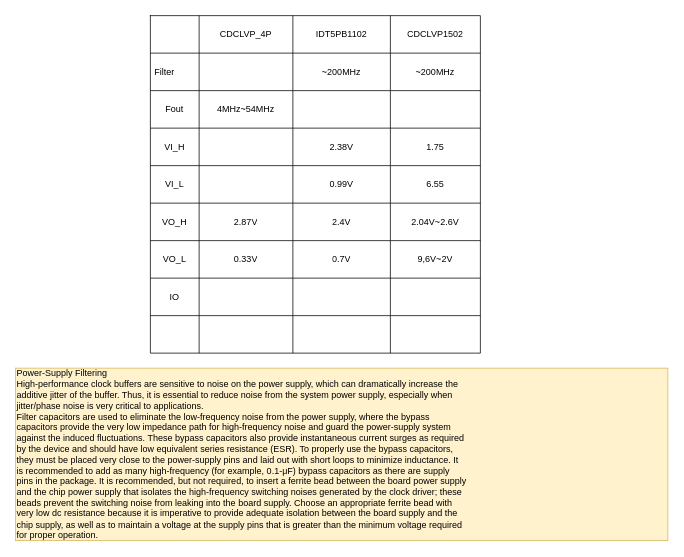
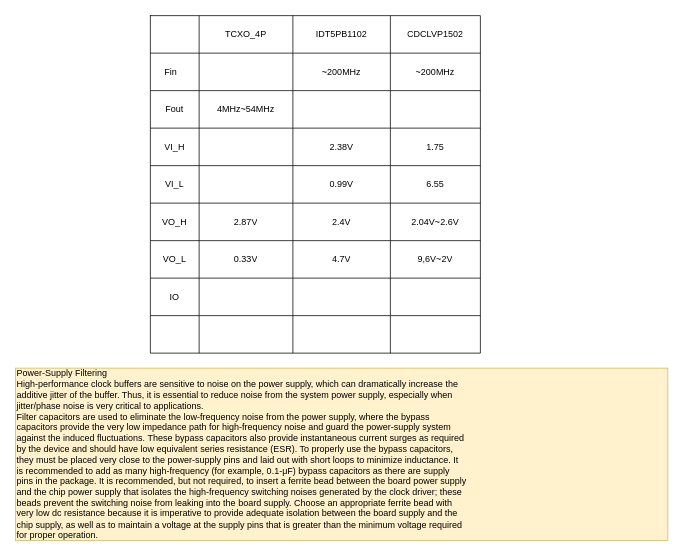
  <mxCell id="0" />
  <mxCell id="1" parent="0" />
  <mxCell id="2" value="" style="shape=table;startSize=0;container=1;collapsible=0;childLayout=tableLayout;" vertex="1" parent="1"><mxGeometry x="200" y="20" width="440" height="450" as="geometry" /></mxCell>
  <mxCell id="3" value="" style="shape=tableRow;horizontal=0;startSize=0;swimlaneHead=0;swimlaneBody=0;strokeColor=inherit;top=0;left=0;bottom=0;right=0;collapsible=0;dropTarget=0;fillColor=none;points=[[0,0.5],[1,0.5]];portConstraint=eastwest;" vertex="1" parent="2"><mxGeometry width="440" height="50" as="geometry" /></mxCell>
  <mxCell id="4" value="" style="shape=partialRectangle;html=1;whiteSpace=wrap;connectable=0;strokeColor=inherit;overflow=hidden;fillColor=none;top=0;left=0;bottom=0;right=0;pointerEvents=1;" vertex="1" parent="3"><mxGeometry width="65" height="50" as="geometry"><mxRectangle width="65" height="50" as="alternateBounds" /></mxGeometry></mxCell>
- <mxCell id="5" value="CDCLVP_4P" style="shape=partialRectangle;html=1;whiteSpace=wrap;connectable=0;strokeColor=inherit;overflow=hidden;fillColor=none;top=0;left=0;bottom=0;right=0;pointerEvents=1;" vertex="1" parent="3"><mxGeometry x="65" width="125" height="50" as="geometry"><mxRectangle width="125" height="50" as="alternateBounds" /></mxGeometry></mxCell>
+ <mxCell id="5" value="TCXO_4P" style="shape=partialRectangle;html=1;whiteSpace=wrap;connectable=0;strokeColor=inherit;overflow=hidden;fillColor=none;top=0;left=0;bottom=0;right=0;pointerEvents=1;" vertex="1" parent="3"><mxGeometry x="65" width="125" height="50" as="geometry"><mxRectangle width="125" height="50" as="alternateBounds" /></mxGeometry></mxCell>
  <mxCell id="6" value="IDT5PB1102" style="shape=partialRectangle;html=1;whiteSpace=wrap;connectable=0;strokeColor=inherit;overflow=hidden;fillColor=none;top=0;left=0;bottom=0;right=0;pointerEvents=1;" vertex="1" parent="3"><mxGeometry x="190" width="130" height="50" as="geometry"><mxRectangle width="130" height="50" as="alternateBounds" /></mxGeometry></mxCell>
  <mxCell id="7" value="CDCLVP1502" style="shape=partialRectangle;html=1;whiteSpace=wrap;connectable=0;strokeColor=inherit;overflow=hidden;fillColor=none;top=0;left=0;bottom=0;right=0;pointerEvents=1;" vertex="1" parent="3"><mxGeometry x="320" width="120" height="50" as="geometry"><mxRectangle width="120" height="50" as="alternateBounds" /></mxGeometry></mxCell>
  <mxCell id="8" value="" style="shape=tableRow;horizontal=0;startSize=0;swimlaneHead=0;swimlaneBody=0;strokeColor=inherit;top=0;left=0;bottom=0;right=0;collapsible=0;dropTarget=0;fillColor=none;points=[[0,0.5],[1,0.5]];portConstraint=eastwest;" vertex="1" parent="2"><mxGeometry y="50" width="440" height="50" as="geometry" /></mxCell>
- <mxCell id="9" value="Filter&lt;span style=&quot;white-space: pre;&quot;&gt;&#09;&lt;/span&gt;" style="shape=partialRectangle;html=1;whiteSpace=wrap;connectable=0;strokeColor=inherit;overflow=hidden;fillColor=none;top=0;left=0;bottom=0;right=0;pointerEvents=1;" vertex="1" parent="8"><mxGeometry width="65" height="50" as="geometry"><mxRectangle width="65" height="50" as="alternateBounds" /></mxGeometry></mxCell>
+ <mxCell id="9" value="Fin&lt;span style=&quot;white-space: pre;&quot;&gt;&#09;&lt;/span&gt;" style="shape=partialRectangle;html=1;whiteSpace=wrap;connectable=0;strokeColor=inherit;overflow=hidden;fillColor=none;top=0;left=0;bottom=0;right=0;pointerEvents=1;" vertex="1" parent="8"><mxGeometry width="65" height="50" as="geometry"><mxRectangle width="65" height="50" as="alternateBounds" /></mxGeometry></mxCell>
  <mxCell id="10" value="" style="shape=partialRectangle;html=1;whiteSpace=wrap;connectable=0;strokeColor=inherit;overflow=hidden;fillColor=none;top=0;left=0;bottom=0;right=0;pointerEvents=1;" vertex="1" parent="8"><mxGeometry x="65" width="125" height="50" as="geometry"><mxRectangle width="125" height="50" as="alternateBounds" /></mxGeometry></mxCell>
  <mxCell id="11" value="~200MHz" style="shape=partialRectangle;html=1;whiteSpace=wrap;connectable=0;strokeColor=inherit;overflow=hidden;fillColor=none;top=0;left=0;bottom=0;right=0;pointerEvents=1;" vertex="1" parent="8"><mxGeometry x="190" width="130" height="50" as="geometry"><mxRectangle width="130" height="50" as="alternateBounds" /></mxGeometry></mxCell>
  <mxCell id="12" value="~200MHz" style="shape=partialRectangle;html=1;whiteSpace=wrap;connectable=0;strokeColor=inherit;overflow=hidden;fillColor=none;top=0;left=0;bottom=0;right=0;pointerEvents=1;" vertex="1" parent="8"><mxGeometry x="320" width="120" height="50" as="geometry"><mxRectangle width="120" height="50" as="alternateBounds" /></mxGeometry></mxCell>
  <mxCell id="13" value="" style="shape=tableRow;horizontal=0;startSize=0;swimlaneHead=0;swimlaneBody=0;strokeColor=inherit;top=0;left=0;bottom=0;right=0;collapsible=0;dropTarget=0;fillColor=none;points=[[0,0.5],[1,0.5]];portConstraint=eastwest;" vertex="1" parent="2"><mxGeometry y="100" width="440" height="50" as="geometry" /></mxCell>
  <mxCell id="14" value="Fout" style="shape=partialRectangle;html=1;whiteSpace=wrap;connectable=0;strokeColor=inherit;overflow=hidden;fillColor=none;top=0;left=0;bottom=0;right=0;pointerEvents=1;" vertex="1" parent="13"><mxGeometry width="65" height="50" as="geometry"><mxRectangle width="65" height="50" as="alternateBounds" /></mxGeometry></mxCell>
  <mxCell id="15" value="4MHz~54MHz" style="shape=partialRectangle;html=1;whiteSpace=wrap;connectable=0;strokeColor=inherit;overflow=hidden;fillColor=none;top=0;left=0;bottom=0;right=0;pointerEvents=1;" vertex="1" parent="13"><mxGeometry x="65" width="125" height="50" as="geometry"><mxRectangle width="125" height="50" as="alternateBounds" /></mxGeometry></mxCell>
  <mxCell id="16" value="" style="shape=partialRectangle;html=1;whiteSpace=wrap;connectable=0;strokeColor=inherit;overflow=hidden;fillColor=none;top=0;left=0;bottom=0;right=0;pointerEvents=1;" vertex="1" parent="13"><mxGeometry x="190" width="130" height="50" as="geometry"><mxRectangle width="130" height="50" as="alternateBounds" /></mxGeometry></mxCell>
  <mxCell id="17" value="" style="shape=partialRectangle;html=1;whiteSpace=wrap;connectable=0;strokeColor=inherit;overflow=hidden;fillColor=none;top=0;left=0;bottom=0;right=0;pointerEvents=1;" vertex="1" parent="13"><mxGeometry x="320" width="120" height="50" as="geometry"><mxRectangle width="120" height="50" as="alternateBounds" /></mxGeometry></mxCell>
  <mxCell id="18" value="" style="shape=tableRow;horizontal=0;startSize=0;swimlaneHead=0;swimlaneBody=0;strokeColor=inherit;top=0;left=0;bottom=0;right=0;collapsible=0;dropTarget=0;fillColor=none;points=[[0,0.5],[1,0.5]];portConstraint=eastwest;" vertex="1" parent="2"><mxGeometry y="150" width="440" height="50" as="geometry" /></mxCell>
  <mxCell id="19" value="VI_H" style="shape=partialRectangle;html=1;whiteSpace=wrap;connectable=0;strokeColor=inherit;overflow=hidden;fillColor=none;top=0;left=0;bottom=0;right=0;pointerEvents=1;" vertex="1" parent="18"><mxGeometry width="65" height="50" as="geometry"><mxRectangle width="65" height="50" as="alternateBounds" /></mxGeometry></mxCell>
  <mxCell id="20" value="" style="shape=partialRectangle;html=1;whiteSpace=wrap;connectable=0;strokeColor=inherit;overflow=hidden;fillColor=none;top=0;left=0;bottom=0;right=0;pointerEvents=1;" vertex="1" parent="18"><mxGeometry x="65" width="125" height="50" as="geometry"><mxRectangle width="125" height="50" as="alternateBounds" /></mxGeometry></mxCell>
  <mxCell id="21" value="2.38V" style="shape=partialRectangle;html=1;whiteSpace=wrap;connectable=0;strokeColor=inherit;overflow=hidden;fillColor=none;top=0;left=0;bottom=0;right=0;pointerEvents=1;" vertex="1" parent="18"><mxGeometry x="190" width="130" height="50" as="geometry"><mxRectangle width="130" height="50" as="alternateBounds" /></mxGeometry></mxCell>
  <mxCell id="22" value="1.75" style="shape=partialRectangle;html=1;whiteSpace=wrap;connectable=0;strokeColor=inherit;overflow=hidden;fillColor=none;top=0;left=0;bottom=0;right=0;pointerEvents=1;" vertex="1" parent="18"><mxGeometry x="320" width="120" height="50" as="geometry"><mxRectangle width="120" height="50" as="alternateBounds" /></mxGeometry></mxCell>
  <mxCell id="23" value="" style="shape=tableRow;horizontal=0;startSize=0;swimlaneHead=0;swimlaneBody=0;strokeColor=inherit;top=0;left=0;bottom=0;right=0;collapsible=0;dropTarget=0;fillColor=none;points=[[0,0.5],[1,0.5]];portConstraint=eastwest;" vertex="1" parent="2"><mxGeometry y="200" width="440" height="50" as="geometry" /></mxCell>
  <mxCell id="24" value="VI_L" style="shape=partialRectangle;html=1;whiteSpace=wrap;connectable=0;strokeColor=inherit;overflow=hidden;fillColor=none;top=0;left=0;bottom=0;right=0;pointerEvents=1;" vertex="1" parent="23"><mxGeometry width="65" height="50" as="geometry"><mxRectangle width="65" height="50" as="alternateBounds" /></mxGeometry></mxCell>
  <mxCell id="25" value="" style="shape=partialRectangle;html=1;whiteSpace=wrap;connectable=0;strokeColor=inherit;overflow=hidden;fillColor=none;top=0;left=0;bottom=0;right=0;pointerEvents=1;" vertex="1" parent="23"><mxGeometry x="65" width="125" height="50" as="geometry"><mxRectangle width="125" height="50" as="alternateBounds" /></mxGeometry></mxCell>
  <mxCell id="26" value="0.99V" style="shape=partialRectangle;html=1;whiteSpace=wrap;connectable=0;strokeColor=inherit;overflow=hidden;fillColor=none;top=0;left=0;bottom=0;right=0;pointerEvents=1;" vertex="1" parent="23"><mxGeometry x="190" width="130" height="50" as="geometry"><mxRectangle width="130" height="50" as="alternateBounds" /></mxGeometry></mxCell>
  <mxCell id="27" value="6.55" style="shape=partialRectangle;html=1;whiteSpace=wrap;connectable=0;strokeColor=inherit;overflow=hidden;fillColor=none;top=0;left=0;bottom=0;right=0;pointerEvents=1;" vertex="1" parent="23"><mxGeometry x="320" width="120" height="50" as="geometry"><mxRectangle width="120" height="50" as="alternateBounds" /></mxGeometry></mxCell>
  <mxCell id="28" value="" style="shape=tableRow;horizontal=0;startSize=0;swimlaneHead=0;swimlaneBody=0;strokeColor=inherit;top=0;left=0;bottom=0;right=0;collapsible=0;dropTarget=0;fillColor=none;points=[[0,0.5],[1,0.5]];portConstraint=eastwest;" vertex="1" parent="2"><mxGeometry y="250" width="440" height="50" as="geometry" /></mxCell>
  <mxCell id="29" value="VO_H" style="shape=partialRectangle;html=1;whiteSpace=wrap;connectable=0;strokeColor=inherit;overflow=hidden;fillColor=none;top=0;left=0;bottom=0;right=0;pointerEvents=1;" vertex="1" parent="28"><mxGeometry width="65" height="50" as="geometry"><mxRectangle width="65" height="50" as="alternateBounds" /></mxGeometry></mxCell>
  <mxCell id="30" value="2.87V" style="shape=partialRectangle;html=1;whiteSpace=wrap;connectable=0;strokeColor=inherit;overflow=hidden;fillColor=none;top=0;left=0;bottom=0;right=0;pointerEvents=1;" vertex="1" parent="28"><mxGeometry x="65" width="125" height="50" as="geometry"><mxRectangle width="125" height="50" as="alternateBounds" /></mxGeometry></mxCell>
  <mxCell id="31" value="2.4V" style="shape=partialRectangle;html=1;whiteSpace=wrap;connectable=0;strokeColor=inherit;overflow=hidden;fillColor=none;top=0;left=0;bottom=0;right=0;pointerEvents=1;" vertex="1" parent="28"><mxGeometry x="190" width="130" height="50" as="geometry"><mxRectangle width="130" height="50" as="alternateBounds" /></mxGeometry></mxCell>
  <mxCell id="32" value="2.04V~2.6V" style="shape=partialRectangle;html=1;whiteSpace=wrap;connectable=0;strokeColor=inherit;overflow=hidden;fillColor=none;top=0;left=0;bottom=0;right=0;pointerEvents=1;" vertex="1" parent="28"><mxGeometry x="320" width="120" height="50" as="geometry"><mxRectangle width="120" height="50" as="alternateBounds" /></mxGeometry></mxCell>
  <mxCell id="33" value="" style="shape=tableRow;horizontal=0;startSize=0;swimlaneHead=0;swimlaneBody=0;strokeColor=inherit;top=0;left=0;bottom=0;right=0;collapsible=0;dropTarget=0;fillColor=none;points=[[0,0.5],[1,0.5]];portConstraint=eastwest;" vertex="1" parent="2"><mxGeometry y="300" width="440" height="50" as="geometry" /></mxCell>
  <mxCell id="34" value="VO_L" style="shape=partialRectangle;html=1;whiteSpace=wrap;connectable=0;strokeColor=inherit;overflow=hidden;fillColor=none;top=0;left=0;bottom=0;right=0;pointerEvents=1;" vertex="1" parent="33"><mxGeometry width="65" height="50" as="geometry"><mxRectangle width="65" height="50" as="alternateBounds" /></mxGeometry></mxCell>
  <mxCell id="35" value="0.33V" style="shape=partialRectangle;html=1;whiteSpace=wrap;connectable=0;strokeColor=inherit;overflow=hidden;fillColor=none;top=0;left=0;bottom=0;right=0;pointerEvents=1;" vertex="1" parent="33"><mxGeometry x="65" width="125" height="50" as="geometry"><mxRectangle width="125" height="50" as="alternateBounds" /></mxGeometry></mxCell>
- <mxCell id="36" value="0.7V" style="shape=partialRectangle;html=1;whiteSpace=wrap;connectable=0;strokeColor=inherit;overflow=hidden;fillColor=none;top=0;left=0;bottom=0;right=0;pointerEvents=1;" vertex="1" parent="33"><mxGeometry x="190" width="130" height="50" as="geometry"><mxRectangle width="130" height="50" as="alternateBounds" /></mxGeometry></mxCell>
+ <mxCell id="36" value="4.7V" style="shape=partialRectangle;html=1;whiteSpace=wrap;connectable=0;strokeColor=inherit;overflow=hidden;fillColor=none;top=0;left=0;bottom=0;right=0;pointerEvents=1;" vertex="1" parent="33"><mxGeometry x="190" width="130" height="50" as="geometry"><mxRectangle width="130" height="50" as="alternateBounds" /></mxGeometry></mxCell>
  <mxCell id="37" value="9,6V~2V" style="shape=partialRectangle;html=1;whiteSpace=wrap;connectable=0;strokeColor=inherit;overflow=hidden;fillColor=none;top=0;left=0;bottom=0;right=0;pointerEvents=1;" vertex="1" parent="33"><mxGeometry x="320" width="120" height="50" as="geometry"><mxRectangle width="120" height="50" as="alternateBounds" /></mxGeometry></mxCell>
  <mxCell id="38" value="" style="shape=tableRow;horizontal=0;startSize=0;swimlaneHead=0;swimlaneBody=0;strokeColor=inherit;top=0;left=0;bottom=0;right=0;collapsible=0;dropTarget=0;fillColor=none;points=[[0,0.5],[1,0.5]];portConstraint=eastwest;" vertex="1" parent="2"><mxGeometry y="350" width="440" height="50" as="geometry" /></mxCell>
  <mxCell id="39" value="IO" style="shape=partialRectangle;html=1;whiteSpace=wrap;connectable=0;strokeColor=inherit;overflow=hidden;fillColor=none;top=0;left=0;bottom=0;right=0;pointerEvents=1;" vertex="1" parent="38"><mxGeometry width="65" height="50" as="geometry"><mxRectangle width="65" height="50" as="alternateBounds" /></mxGeometry></mxCell>
  <mxCell id="40" value="" style="shape=partialRectangle;html=1;whiteSpace=wrap;connectable=0;strokeColor=inherit;overflow=hidden;fillColor=none;top=0;left=0;bottom=0;right=0;pointerEvents=1;" vertex="1" parent="38"><mxGeometry x="65" width="125" height="50" as="geometry"><mxRectangle width="125" height="50" as="alternateBounds" /></mxGeometry></mxCell>
  <mxCell id="41" value="" style="shape=partialRectangle;html=1;whiteSpace=wrap;connectable=0;strokeColor=inherit;overflow=hidden;fillColor=none;top=0;left=0;bottom=0;right=0;pointerEvents=1;" vertex="1" parent="38"><mxGeometry x="190" width="130" height="50" as="geometry"><mxRectangle width="130" height="50" as="alternateBounds" /></mxGeometry></mxCell>
  <mxCell id="42" value="" style="shape=partialRectangle;html=1;whiteSpace=wrap;connectable=0;strokeColor=inherit;overflow=hidden;fillColor=none;top=0;left=0;bottom=0;right=0;pointerEvents=1;" vertex="1" parent="38"><mxGeometry x="320" width="120" height="50" as="geometry"><mxRectangle width="120" height="50" as="alternateBounds" /></mxGeometry></mxCell>
  <mxCell id="43" value="" style="shape=tableRow;horizontal=0;startSize=0;swimlaneHead=0;swimlaneBody=0;strokeColor=inherit;top=0;left=0;bottom=0;right=0;collapsible=0;dropTarget=0;fillColor=none;points=[[0,0.5],[1,0.5]];portConstraint=eastwest;" vertex="1" parent="2"><mxGeometry y="400" width="440" height="50" as="geometry" /></mxCell>
  <mxCell id="44" value="" style="shape=partialRectangle;html=1;whiteSpace=wrap;connectable=0;strokeColor=inherit;overflow=hidden;fillColor=none;top=0;left=0;bottom=0;right=0;pointerEvents=1;" vertex="1" parent="43"><mxGeometry width="65" height="50" as="geometry"><mxRectangle width="65" height="50" as="alternateBounds" /></mxGeometry></mxCell>
  <mxCell id="45" value="" style="shape=partialRectangle;html=1;whiteSpace=wrap;connectable=0;strokeColor=inherit;overflow=hidden;fillColor=none;top=0;left=0;bottom=0;right=0;pointerEvents=1;" vertex="1" parent="43"><mxGeometry x="65" width="125" height="50" as="geometry"><mxRectangle width="125" height="50" as="alternateBounds" /></mxGeometry></mxCell>
  <mxCell id="46" value="" style="shape=partialRectangle;html=1;whiteSpace=wrap;connectable=0;strokeColor=inherit;overflow=hidden;fillColor=none;top=0;left=0;bottom=0;right=0;pointerEvents=1;" vertex="1" parent="43"><mxGeometry x="190" width="130" height="50" as="geometry"><mxRectangle width="130" height="50" as="alternateBounds" /></mxGeometry></mxCell>
  <mxCell id="47" value="" style="shape=partialRectangle;html=1;whiteSpace=wrap;connectable=0;strokeColor=inherit;overflow=hidden;fillColor=none;top=0;left=0;bottom=0;right=0;pointerEvents=1;" vertex="1" parent="43"><mxGeometry x="320" width="120" height="50" as="geometry"><mxRectangle width="120" height="50" as="alternateBounds" /></mxGeometry></mxCell>
  <mxCell id="48" value="&lt;div&gt;Power-Supply Filtering&lt;/div&gt;&lt;div&gt;High-performance clock buffers are sensitive to noise on the power supply, which can dramatically increase the&lt;/div&gt;&lt;div&gt;additive jitter of the buffer. Thus, it is essential to reduce noise from the system power supply, especially when&lt;/div&gt;&lt;div&gt;jitter/phase noise is very critical to applications.&lt;/div&gt;&lt;div&gt;Filter capacitors are used to eliminate the low-frequency noise from the power supply, where the bypass&lt;/div&gt;&lt;div&gt;capacitors provide the very low impedance path for high-frequency noise and guard the power-supply system&lt;/div&gt;&lt;div&gt;against the induced fluctuations. These bypass capacitors also provide instantaneous current surges as required&lt;/div&gt;&lt;div&gt;by the device and should have low equivalent series resistance (ESR). To properly use the bypass capacitors,&lt;/div&gt;&lt;div&gt;they must be placed very close to the power-supply pins and laid out with short loops to minimize inductance. It&lt;/div&gt;&lt;div&gt;is recommended to add as many high-frequency (for example, 0.1-μF) bypass capacitors as there are supply&lt;/div&gt;&lt;div&gt;pins in the package. It is recommended, but not required, to insert a ferrite bead between the board power supply&lt;/div&gt;&lt;div&gt;and the chip power supply that isolates the high-frequency switching noises generated by the clock driver; these&lt;/div&gt;&lt;div&gt;beads prevent the switching noise from leaking into the board supply. Choose an appropriate ferrite bead with&lt;/div&gt;&lt;div&gt;very low dc resistance because it is imperative to provide adequate isolation between the board supply and the&lt;/div&gt;&lt;div&gt;chip supply, as well as to maintain a voltage at the supply pins that is greater than the minimum voltage required&lt;/div&gt;&lt;div&gt;for proper operation.&lt;/div&gt;" style="whiteSpace=wrap;html=1;align=left;fillColor=#fff2cc;strokeColor=#d6b656;" vertex="1" parent="1"><mxGeometry x="20" y="490" width="870" height="230" as="geometry" /></mxCell>
